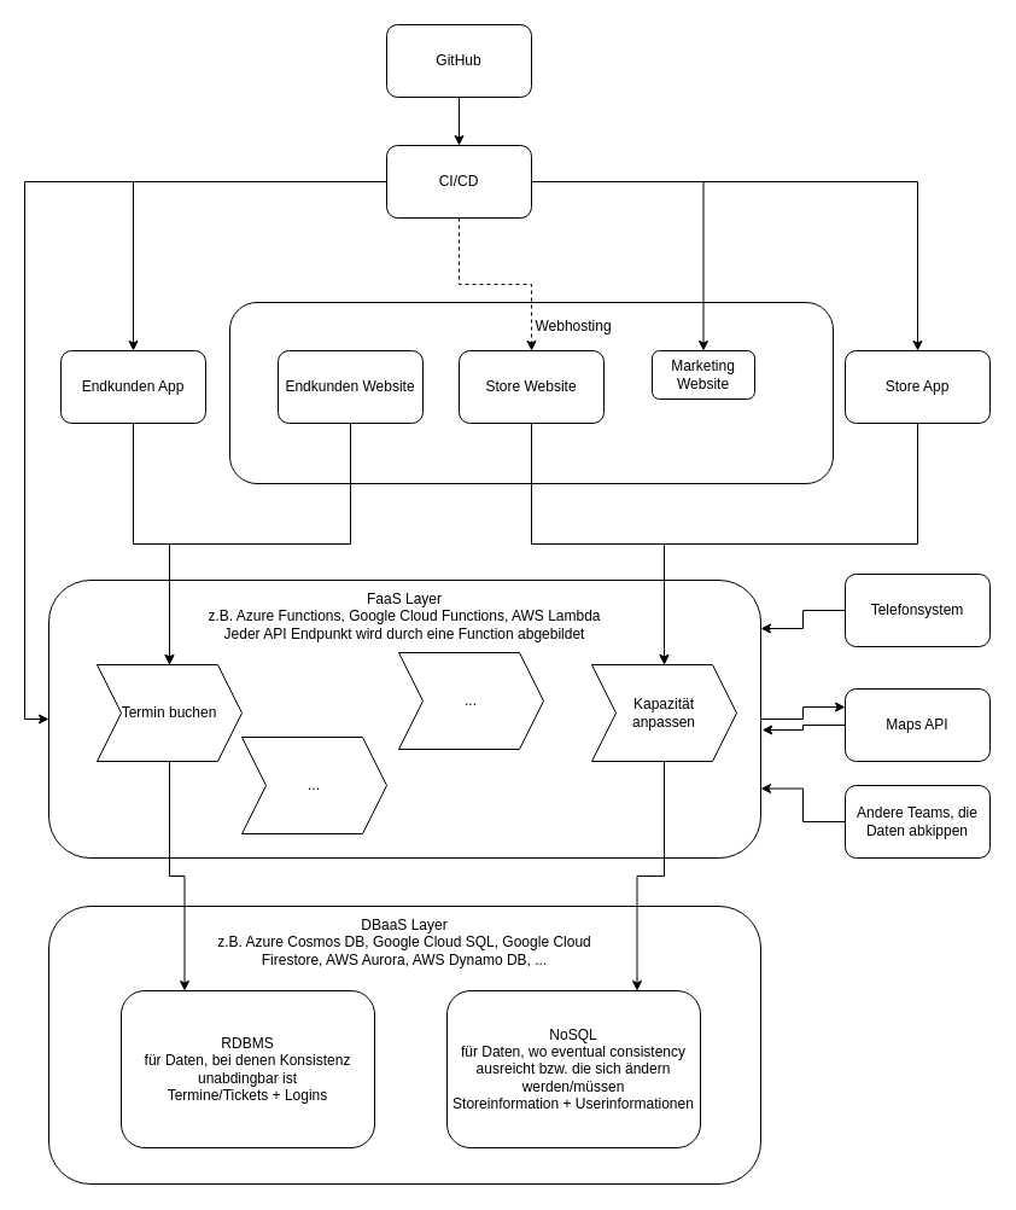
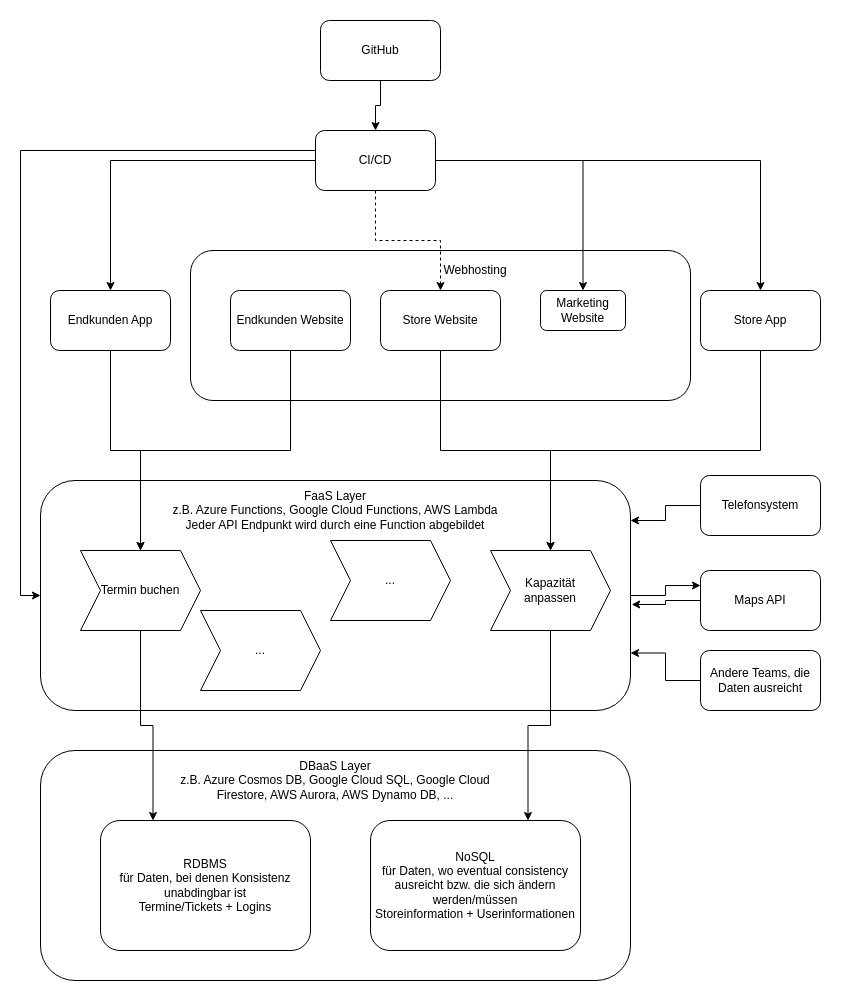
  <mxCell id="0" />
  <mxCell id="1" parent="0" />
  <mxCell id="2" value="" style="rounded=1;whiteSpace=wrap;html=1;" vertex="1" parent="1"><mxGeometry x="40" y="750" width="590" height="230" as="geometry" /></mxCell>
  <mxCell id="3" value="&lt;div&gt;RDBMS&lt;/div&gt;&lt;div&gt;für Daten, bei denen Konsistenz unabdingbar ist&lt;br&gt;&lt;/div&gt;Termine/Tickets + Logins" style="rounded=1;whiteSpace=wrap;html=1;" vertex="1" parent="1"><mxGeometry x="100" y="820" width="210" height="130" as="geometry" /></mxCell>
  <mxCell id="4" value="&lt;div&gt;NoSQL&lt;/div&gt;&lt;div&gt;für Daten, wo eventual consistency ausreicht bzw. die sich ändern werden/müssen&lt;br&gt;&lt;/div&gt;Storeinformation + Userinformationen" style="rounded=1;whiteSpace=wrap;html=1;" vertex="1" parent="1"><mxGeometry x="370" y="820" width="210" height="130" as="geometry" /></mxCell>
  <mxCell id="5" value="&lt;div&gt;DBaaS Layer&lt;/div&gt;z.B. Azure Cosmos DB, Google Cloud SQL, Google Cloud Firestore, AWS Aurora, AWS Dynamo DB, ..." style="text;html=1;strokeColor=none;fillColor=none;align=center;verticalAlign=middle;whiteSpace=wrap;rounded=0;" vertex="1" parent="1"><mxGeometry x="170" y="770" width="330" height="20" as="geometry" /></mxCell>
  <mxCell id="6" style="edgeStyle=orthogonalEdgeStyle;rounded=0;orthogonalLoop=1;jettySize=auto;html=1;entryX=0;entryY=0.25;entryDx=0;entryDy=0;" edge="1" parent="1" source="7" target="18"><mxGeometry relative="1" as="geometry" /></mxCell>
  <mxCell id="7" value="" style="rounded=1;whiteSpace=wrap;html=1;" vertex="1" parent="1"><mxGeometry x="40" y="480" width="590" height="230" as="geometry" /></mxCell>
  <mxCell id="8" value="&lt;div&gt;FaaS Layer&lt;/div&gt;&lt;div&gt;z.B. Azure Functions, Google Cloud Functions, AWS Lambda&lt;br&gt;&lt;/div&gt;&lt;div&gt;Jeder API Endpunkt wird durch eine Function abgebildet&lt;br&gt;&lt;/div&gt;" style="text;html=1;strokeColor=none;fillColor=none;align=center;verticalAlign=middle;whiteSpace=wrap;rounded=0;" vertex="1" parent="1"><mxGeometry x="170" y="500" width="330" height="20" as="geometry" /></mxCell>
  <mxCell id="9" style="edgeStyle=orthogonalEdgeStyle;rounded=0;orthogonalLoop=1;jettySize=auto;html=1;entryX=0.25;entryY=0;entryDx=0;entryDy=0;" edge="1" parent="1" source="10" target="3"><mxGeometry relative="1" as="geometry" /></mxCell>
  <mxCell id="10" value="Termin buchen" style="shape=step;perimeter=stepPerimeter;whiteSpace=wrap;html=1;fixedSize=1;" vertex="1" parent="1"><mxGeometry x="80" y="550" width="120" height="80" as="geometry" /></mxCell>
  <mxCell id="11" style="edgeStyle=orthogonalEdgeStyle;rounded=0;orthogonalLoop=1;jettySize=auto;html=1;entryX=0.75;entryY=0;entryDx=0;entryDy=0;" edge="1" parent="1" source="12" target="4"><mxGeometry relative="1" as="geometry" /></mxCell>
  <mxCell id="12" value="&lt;div&gt;Kapazität&lt;/div&gt;&lt;div&gt;anpassen&lt;/div&gt;" style="shape=step;perimeter=stepPerimeter;whiteSpace=wrap;html=1;fixedSize=1;" vertex="1" parent="1"><mxGeometry x="490" y="550" width="120" height="80" as="geometry" /></mxCell>
  <mxCell id="13" value="..." style="shape=step;perimeter=stepPerimeter;whiteSpace=wrap;html=1;fixedSize=1;" vertex="1" parent="1"><mxGeometry x="200" y="610" width="120" height="80" as="geometry" /></mxCell>
  <mxCell id="14" value="..." style="shape=step;perimeter=stepPerimeter;whiteSpace=wrap;html=1;fixedSize=1;" vertex="1" parent="1"><mxGeometry x="330" y="540" width="120" height="80" as="geometry" /></mxCell>
  <mxCell id="15" style="edgeStyle=orthogonalEdgeStyle;rounded=0;orthogonalLoop=1;jettySize=auto;html=1;entryX=1;entryY=0.174;entryDx=0;entryDy=0;entryPerimeter=0;" edge="1" parent="1" source="16" target="7"><mxGeometry relative="1" as="geometry" /></mxCell>
  <mxCell id="16" value="Telefonsystem" style="rounded=1;whiteSpace=wrap;html=1;" vertex="1" parent="1"><mxGeometry x="700" y="475" width="120" height="60" as="geometry" /></mxCell>
  <mxCell id="17" style="edgeStyle=orthogonalEdgeStyle;rounded=0;orthogonalLoop=1;jettySize=auto;html=1;entryX=1.002;entryY=0.539;entryDx=0;entryDy=0;entryPerimeter=0;" edge="1" parent="1" source="18" target="7"><mxGeometry relative="1" as="geometry" /></mxCell>
  <mxCell id="18" value="Maps API" style="rounded=1;whiteSpace=wrap;html=1;" vertex="1" parent="1"><mxGeometry x="700" y="570" width="120" height="60" as="geometry" /></mxCell>
  <mxCell id="19" style="edgeStyle=orthogonalEdgeStyle;rounded=0;orthogonalLoop=1;jettySize=auto;html=1;entryX=1;entryY=0.75;entryDx=0;entryDy=0;" edge="1" parent="1" source="20" target="7"><mxGeometry relative="1" as="geometry" /></mxCell>
- <mxCell id="20" value="Andere Teams, die Daten abkippen" style="rounded=1;whiteSpace=wrap;html=1;" vertex="1" parent="1"><mxGeometry x="700" y="650" width="120" height="60" as="geometry" /></mxCell>
+ <mxCell id="20" value="Andere Teams, die Daten ausreicht" style="rounded=1;whiteSpace=wrap;html=1;" vertex="1" parent="1"><mxGeometry x="700" y="650" width="120" height="60" as="geometry" /></mxCell>
  <mxCell id="21" style="edgeStyle=orthogonalEdgeStyle;rounded=0;orthogonalLoop=1;jettySize=auto;html=1;entryX=0.5;entryY=0;entryDx=0;entryDy=0;" edge="1" parent="1" source="22" target="10"><mxGeometry relative="1" as="geometry" /></mxCell>
  <mxCell id="22" value="Endkunden App" style="rounded=1;whiteSpace=wrap;html=1;" vertex="1" parent="1"><mxGeometry x="50" y="290" width="120" height="60" as="geometry" /></mxCell>
  <mxCell id="23" value="" style="rounded=1;whiteSpace=wrap;html=1;" vertex="1" parent="1"><mxGeometry x="190" y="250" width="500" height="150" as="geometry" /></mxCell>
  <mxCell id="24" style="edgeStyle=orthogonalEdgeStyle;rounded=0;orthogonalLoop=1;jettySize=auto;html=1;entryX=0.5;entryY=0;entryDx=0;entryDy=0;" edge="1" parent="1" source="25" target="10"><mxGeometry relative="1" as="geometry"><Array as="points"><mxPoint x="290" y="450" /><mxPoint x="140" y="450" /></Array></mxGeometry></mxCell>
  <mxCell id="25" value="Endkunden Website" style="rounded=1;whiteSpace=wrap;html=1;" vertex="1" parent="1"><mxGeometry x="230" y="290" width="120" height="60" as="geometry" /></mxCell>
  <mxCell id="26" style="edgeStyle=orthogonalEdgeStyle;rounded=0;orthogonalLoop=1;jettySize=auto;html=1;entryX=0.5;entryY=0;entryDx=0;entryDy=0;" edge="1" parent="1" source="27" target="12"><mxGeometry relative="1" as="geometry" /></mxCell>
  <mxCell id="27" value="Store Website" style="rounded=1;whiteSpace=wrap;html=1;" vertex="1" parent="1"><mxGeometry x="380" y="290" width="120" height="60" as="geometry" /></mxCell>
  <mxCell id="28" style="edgeStyle=orthogonalEdgeStyle;rounded=0;orthogonalLoop=1;jettySize=auto;html=1;entryX=0.5;entryY=0;entryDx=0;entryDy=0;" edge="1" parent="1" source="29" target="12"><mxGeometry relative="1" as="geometry"><Array as="points"><mxPoint x="760" y="450" /><mxPoint x="550" y="450" /></Array></mxGeometry></mxCell>
  <mxCell id="29" value="Store App" style="rounded=1;whiteSpace=wrap;html=1;" vertex="1" parent="1"><mxGeometry x="700" y="290" width="120" height="60" as="geometry" /></mxCell>
  <mxCell id="30" value="Webhosting" style="text;html=1;strokeColor=none;fillColor=none;align=center;verticalAlign=middle;whiteSpace=wrap;rounded=0;" vertex="1" parent="1"><mxGeometry x="455" y="260" width="40" height="20" as="geometry" /></mxCell>
  <mxCell id="31" style="edgeStyle=orthogonalEdgeStyle;rounded=0;orthogonalLoop=1;jettySize=auto;html=1;entryX=0.5;entryY=0;entryDx=0;entryDy=0;" edge="1" parent="1" source="32" target="38"><mxGeometry relative="1" as="geometry" /></mxCell>
  <mxCell id="32" value="GitHub" style="rounded=1;whiteSpace=wrap;html=1;" vertex="1" parent="1"><mxGeometry x="320" y="20" width="120" height="60" as="geometry" /></mxCell>
  <mxCell id="33" style="edgeStyle=orthogonalEdgeStyle;rounded=0;orthogonalLoop=1;jettySize=auto;html=1;entryX=0.5;entryY=0;entryDx=0;entryDy=0;" edge="1" parent="1" source="38" target="22"><mxGeometry relative="1" as="geometry" /></mxCell>
  <mxCell id="34" style="edgeStyle=orthogonalEdgeStyle;rounded=0;orthogonalLoop=1;jettySize=auto;html=1;entryX=0.5;entryY=0;entryDx=0;entryDy=0;dashed=1;" edge="1" parent="1" source="38" target="27"><mxGeometry relative="1" as="geometry" /></mxCell>
  <mxCell id="35" style="edgeStyle=orthogonalEdgeStyle;rounded=0;orthogonalLoop=1;jettySize=auto;html=1;entryX=0.5;entryY=0;entryDx=0;entryDy=0;" edge="1" parent="1" source="38" target="39"><mxGeometry relative="1" as="geometry" /></mxCell>
  <mxCell id="36" style="edgeStyle=orthogonalEdgeStyle;rounded=0;orthogonalLoop=1;jettySize=auto;html=1;entryX=0.5;entryY=0;entryDx=0;entryDy=0;" edge="1" parent="1" source="38" target="29"><mxGeometry relative="1" as="geometry" /></mxCell>
  <mxCell id="37" style="edgeStyle=orthogonalEdgeStyle;rounded=0;orthogonalLoop=1;jettySize=auto;html=1;entryX=0;entryY=0.5;entryDx=0;entryDy=0;" edge="1" parent="1" source="38" target="7"><mxGeometry relative="1" as="geometry"><Array as="points"><mxPoint x="20" y="150" /><mxPoint x="20" y="595" /></Array></mxGeometry></mxCell>
- <mxCell id="38" value="CI/CD" style="rounded=1;whiteSpace=wrap;html=1;" vertex="1" parent="1"><mxGeometry x="320" y="120" width="120" height="60" as="geometry" /></mxCell>
+ <mxCell id="38" value="CI/CD" style="rounded=1;whiteSpace=wrap;html=1;" vertex="1" parent="1"><mxGeometry x="315" y="130" width="120" height="60" as="geometry" /></mxCell>
  <mxCell id="39" value="Marketing Website" style="rounded=1;whiteSpace=wrap;html=1;" vertex="1" parent="1"><mxGeometry x="540" y="290" width="85" height="40" as="geometry" /></mxCell>
